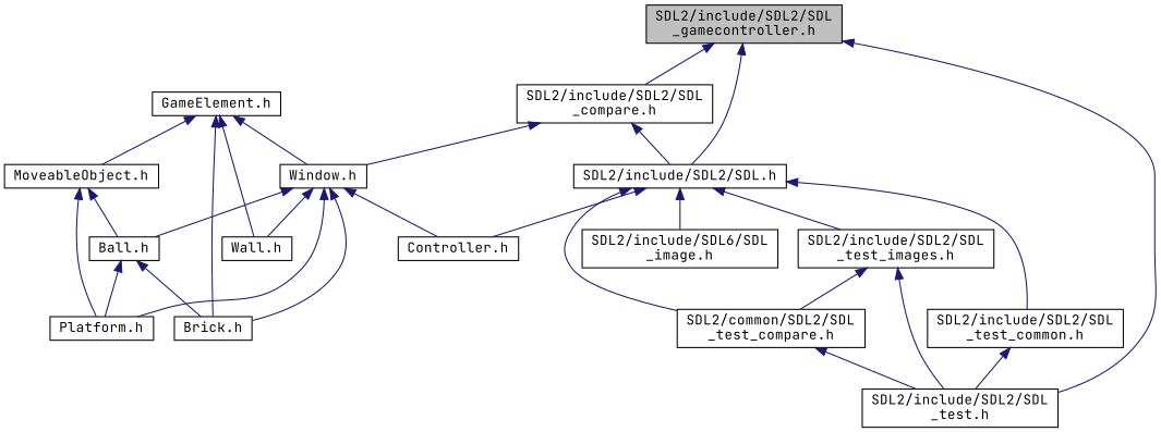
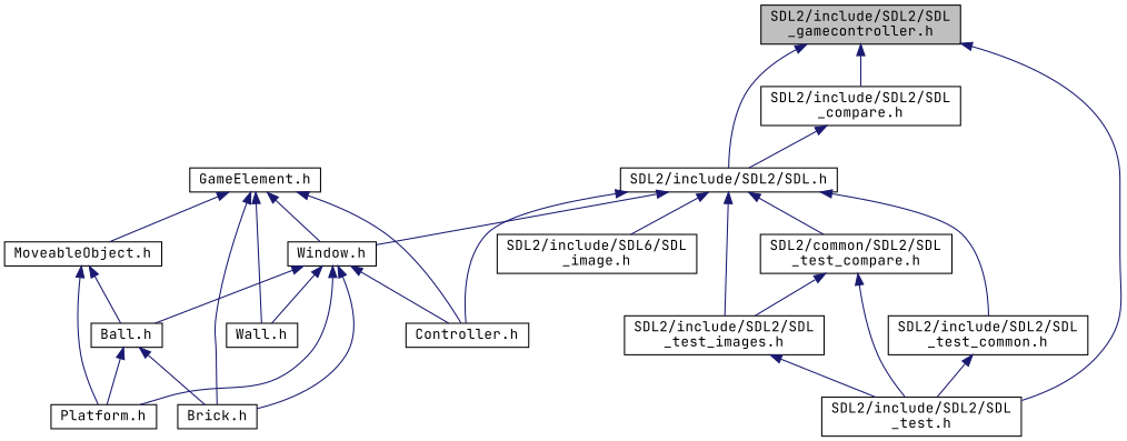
  digraph {
    fontname="JetBrains Mono"
    node [color=black fillcolor=white fontname="JetBrains Mono" fontsize=12 shape=record style=filled]
    edge [color=midnightblue dir=back fontname="JetBrains Mono" fontsize=12 labelfontname=Helvetica labelfontsize=12 style=solid]
    n1 [fillcolor=grey75 fontcolor=black height=0.2 label="SDL2/include/SDL2/SDL\l_gamecontroller.h" width=0.4]
    n2 [height=0.2 label="SDL2/include/SDL2/SDL\l_compare.h" width=0.4]
    n3 [height=0.2 label="SDL2/include/SDL2/SDL.h" width=0.4]
    n4 [height=0.2 label="SDL2/include/SDL2/SDL\l_test.h" width=0.4]
    n5 [height=0.2 label="Window.h" width=0.4]
    n6 [height=0.2 label="Controller.h" width=0.4]
    n7 [height=0.2 label="SDL2/include/SDL6/SDL\l_image.h" width=0.4]
    n8 [height=0.2 label="SDL2/include/SDL2/SDL\l_test_common.h" width=0.4]
    n9 [height=0.2 label="SDL2/common/SDL2/SDL\l_test_compare.h" width=0.4]
    n10 [height=0.2 label="SDL2/include/SDL2/SDL\l_test_images.h" width=0.4]
    n11 [height=0.2 label="Ball.h" width=0.4]
    n12 [height=0.2 label="Brick.h" width=0.4]
    n13 [height=0.2 label="Platform.h" width=0.4]
    n14 [height=0.2 label="Wall.h" width=0.4]
    n15 [height=0.2 label="GameElement.h" width=0.4]
    n16 [height=0.2 label="MoveableObject.h" width=0.4]
    n1 -> n2
    n1 -> n3
    n1 -> n4
    n2 -> n3
-   n2 -> n5
+   n3 -> n5
    n3 -> n6
    n3 -> n7
    n3 -> n8
    n3 -> n9
    n3 -> n10
    n5 -> n6
    n5 -> n11
    n5 -> n12
    n5 -> n13
    n5 -> n14
    n8 -> n4
    n9 -> n4
    n10 -> n4
-   n10 -> n9
+   n9 -> n10
    n11 -> n12
    n11 -> n13
    n15 -> n5
+   n15 -> n6
    n15 -> n12
    n15 -> n14
    n15 -> n16
    n16 -> n11
    n16 -> n13
  }
